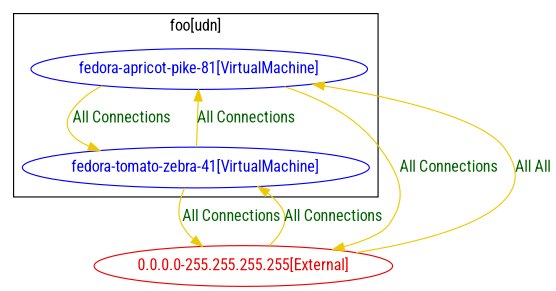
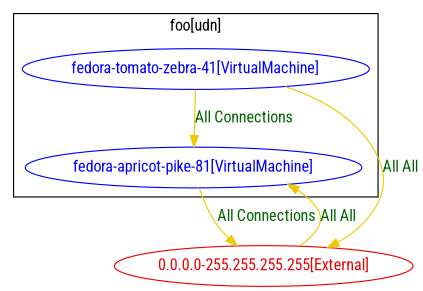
  digraph {
    fontname="Roboto Condensed"
    node [color=blue fontcolor=blue fontname="Roboto Condensed"]
    edge [color=gold2 fontcolor=darkgreen fontname="Roboto Condensed" weight=0.5]
    n1 [label="fedora-apricot-pike-81[VirtualMachine]"]
    n2 [label="fedora-tomato-zebra-41[VirtualMachine]"]
    n3 [color=red2 fontcolor=red2 label="0.0.0.0-255.255.255.255[External]"]
    subgraph cluster_1 {
      color=black
      fontcolor=black
      label="foo[udn]"
      n1
      n2
    }
-   n1 -> n2 [label="All Connections"]
    n1 -> n3 [label="All Connections" weight=1]
    n2 -> n1 [label="All Connections" weight=1]
-   n2 -> n3 [label="All Connections" weight=1]
+   n2 -> n3 [label="All All" weight=1]
    n3 -> n1 [label="All All"]
-   n3 -> n2 [label="All Connections"]
  }
